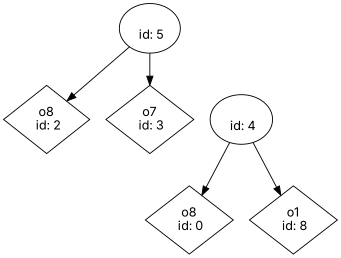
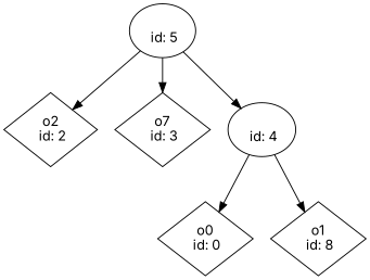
  digraph {
    fontname=Inter
    node [fontname=Inter shape=diamond]
    edge [fontname=Inter]
-   n1 [label="o8\n id: 0"]
+   n1 [label="o0\n id: 0"]
    n2 [label="o1\n id: 8"]
-   n3 [label="o8\n id: 2"]
+   n3 [label="o2\n id: 2"]
    n4 [label="o7\n id: 3"]
    n5 [label="\n id: 4" shape=""]
    n6 [label="\n id: 5" shape=""]
    n5 -> n1
    n5 -> n2
    n6 -> n3
    n6 -> n4
+   n6 -> n5
  }
